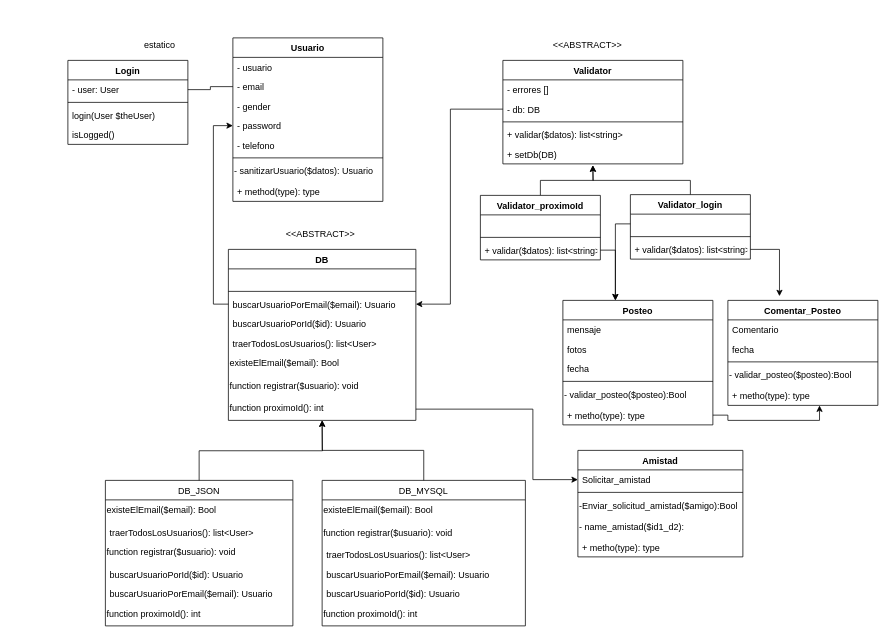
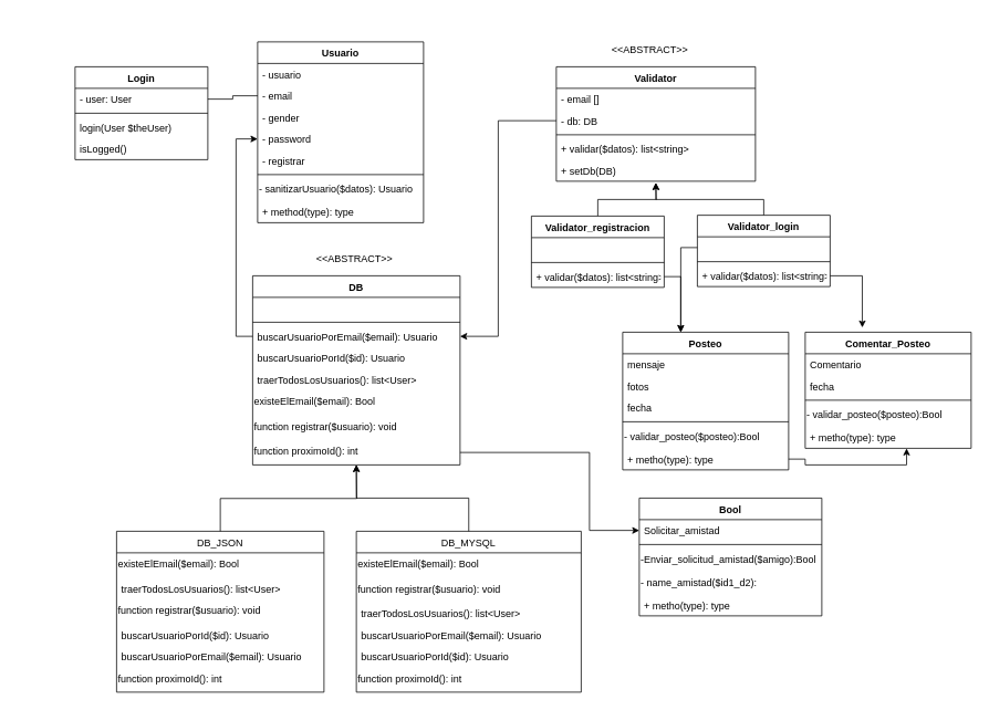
  <mxCell id="0" />
  <mxCell id="1" parent="0" />
  <mxCell id="2" value="DB" style="swimlane;fontStyle=1;align=center;verticalAlign=top;childLayout=stackLayout;horizontal=1;startSize=26;horizontalStack=0;resizeParent=1;resizeParentMax=0;resizeLast=0;collapsible=1;marginBottom=0;" parent="1" vertex="1"><mxGeometry x="304" y="332" width="250" height="228" as="geometry" /></mxCell>
  <mxCell id="3" value="   " style="text;strokeColor=none;fillColor=none;align=left;verticalAlign=top;spacingLeft=4;spacingRight=4;overflow=hidden;rotatable=0;points=[[0,0.5],[1,0.5]];portConstraint=eastwest;" parent="2" vertex="1"><mxGeometry y="26" width="250" height="26" as="geometry" /></mxCell>
  <mxCell id="4" value="" style="line;strokeWidth=1;fillColor=none;align=left;verticalAlign=middle;spacingTop=-1;spacingLeft=3;spacingRight=3;rotatable=0;labelPosition=right;points=[];portConstraint=eastwest;" parent="2" vertex="1"><mxGeometry y="52" width="250" height="8" as="geometry" /></mxCell>
  <mxCell id="5" value="buscarUsuarioPorEmail($email): Usuario" style="text;strokeColor=none;fillColor=none;align=left;verticalAlign=top;spacingLeft=4;spacingRight=4;overflow=hidden;rotatable=0;points=[[0,0.5],[1,0.5]];portConstraint=eastwest;" parent="2" vertex="1"><mxGeometry y="60" width="250" height="26" as="geometry" /></mxCell>
  <mxCell id="6" value="buscarUsuarioPorId($id): Usuario" style="text;strokeColor=none;fillColor=none;align=left;verticalAlign=top;spacingLeft=4;spacingRight=4;overflow=hidden;rotatable=0;points=[[0,0.5],[1,0.5]];portConstraint=eastwest;" parent="2" vertex="1"><mxGeometry y="86" width="250" height="26" as="geometry" /></mxCell>
  <mxCell id="7" value="traerTodosLosUsuarios(): list&lt;User&gt;" style="text;strokeColor=none;fillColor=none;align=left;verticalAlign=top;spacingLeft=4;spacingRight=4;overflow=hidden;rotatable=0;points=[[0,0.5],[1,0.5]];portConstraint=eastwest;" parent="2" vertex="1"><mxGeometry y="112" width="250" height="26" as="geometry" /></mxCell>
  <mxCell id="8" value="existeElEmail($email): Bool" style="text;html=1;" parent="2" vertex="1"><mxGeometry y="138" width="250" height="30" as="geometry" /></mxCell>
  <mxCell id="9" value="function registrar($usuario): void" style="text;html=1;" parent="2" vertex="1"><mxGeometry y="168" width="250" height="30" as="geometry" /></mxCell>
  <mxCell id="10" value="function proximoId(): int" style="text;html=1;" parent="2" vertex="1"><mxGeometry y="198" width="250" height="30" as="geometry" /></mxCell>
  <mxCell id="11" value="&amp;lt;&amp;lt;ABSTRACT&amp;gt;&amp;gt;" style="text;html=1;resizable=0;points=[];autosize=1;align=left;verticalAlign=top;spacingTop=-4;" parent="1" vertex="1"><mxGeometry x="379" y="302" width="110" height="20" as="geometry" /></mxCell>
  <mxCell id="12" value="Login" style="swimlane;fontStyle=1;align=center;verticalAlign=top;childLayout=stackLayout;horizontal=1;startSize=26;horizontalStack=0;resizeParent=1;resizeParentMax=0;resizeLast=0;collapsible=1;marginBottom=0;" parent="1" vertex="1"><mxGeometry x="90" y="80" width="160" height="112" as="geometry" /></mxCell>
  <mxCell id="13" value="- user: User" style="text;strokeColor=none;fillColor=none;align=left;verticalAlign=top;spacingLeft=4;spacingRight=4;overflow=hidden;rotatable=0;points=[[0,0.5],[1,0.5]];portConstraint=eastwest;" parent="12" vertex="1"><mxGeometry y="26" width="160" height="26" as="geometry" /></mxCell>
  <mxCell id="14" value="" style="line;strokeWidth=1;fillColor=none;align=left;verticalAlign=middle;spacingTop=-1;spacingLeft=3;spacingRight=3;rotatable=0;labelPosition=right;points=[];portConstraint=eastwest;" parent="12" vertex="1"><mxGeometry y="52" width="160" height="8" as="geometry" /></mxCell>
  <mxCell id="15" value="login(User $theUser)" style="text;strokeColor=none;fillColor=none;align=left;verticalAlign=top;spacingLeft=4;spacingRight=4;overflow=hidden;rotatable=0;points=[[0,0.5],[1,0.5]];portConstraint=eastwest;" parent="12" vertex="1"><mxGeometry y="60" width="160" height="26" as="geometry" /></mxCell>
  <mxCell id="16" value="isLogged()" style="text;strokeColor=none;fillColor=none;align=left;verticalAlign=top;spacingLeft=4;spacingRight=4;overflow=hidden;rotatable=0;points=[[0,0.5],[1,0.5]];portConstraint=eastwest;" parent="12" vertex="1"><mxGeometry y="86" width="160" height="26" as="geometry" /></mxCell>
  <mxCell id="17" style="edgeStyle=orthogonalEdgeStyle;rounded=0;orthogonalLoop=1;jettySize=auto;html=1;exitX=0.5;exitY=0;exitDx=0;exitDy=0;" parent="1" source="18" edge="1"><mxGeometry relative="1" as="geometry"><mxPoint x="429" y="560" as="targetPoint" /></mxGeometry></mxCell>
  <mxCell id="18" value="DB_JSON" style="swimlane;fontStyle=0;childLayout=stackLayout;horizontal=1;startSize=26;fillColor=none;horizontalStack=0;resizeParent=1;resizeParentMax=0;resizeLast=0;collapsible=1;marginBottom=0;" parent="1" vertex="1"><mxGeometry x="140" y="640" width="250" height="194" as="geometry" /></mxCell>
  <mxCell id="19" value="existeElEmail($email): Bool" style="text;html=1;" parent="18" vertex="1"><mxGeometry y="26" width="250" height="30" as="geometry" /></mxCell>
  <mxCell id="20" value="traerTodosLosUsuarios(): list&lt;User&gt;" style="text;strokeColor=none;fillColor=none;align=left;verticalAlign=top;spacingLeft=4;spacingRight=4;overflow=hidden;rotatable=0;points=[[0,0.5],[1,0.5]];portConstraint=eastwest;" parent="18" vertex="1"><mxGeometry y="56" width="250" height="26" as="geometry" /></mxCell>
  <mxCell id="21" value="function registrar($usuario): void" style="text;html=1;" parent="18" vertex="1"><mxGeometry y="82" width="250" height="30" as="geometry" /></mxCell>
  <mxCell id="22" value="buscarUsuarioPorId($id): Usuario" style="text;strokeColor=none;fillColor=none;align=left;verticalAlign=top;spacingLeft=4;spacingRight=4;overflow=hidden;rotatable=0;points=[[0,0.5],[1,0.5]];portConstraint=eastwest;" parent="18" vertex="1"><mxGeometry y="112" width="250" height="26" as="geometry" /></mxCell>
  <mxCell id="23" value="buscarUsuarioPorEmail($email): Usuario" style="text;strokeColor=none;fillColor=none;align=left;verticalAlign=top;spacingLeft=4;spacingRight=4;overflow=hidden;rotatable=0;points=[[0,0.5],[1,0.5]];portConstraint=eastwest;" parent="18" vertex="1"><mxGeometry y="138" width="250" height="26" as="geometry" /></mxCell>
  <mxCell id="24" value="function proximoId(): int" style="text;html=1;" parent="18" vertex="1"><mxGeometry y="164" width="250" height="30" as="geometry" /></mxCell>
  <mxCell id="25" style="edgeStyle=orthogonalEdgeStyle;rounded=0;orthogonalLoop=1;jettySize=auto;html=1;exitX=0.5;exitY=0;exitDx=0;exitDy=0;" parent="1" source="26" edge="1"><mxGeometry relative="1" as="geometry"><mxPoint x="429" y="560" as="targetPoint" /><Array as="points"><mxPoint x="565" y="600" /><mxPoint x="429" y="600" /></Array></mxGeometry></mxCell>
  <mxCell id="26" value="DB_MYSQL" style="swimlane;fontStyle=0;childLayout=stackLayout;horizontal=1;startSize=26;fillColor=none;horizontalStack=0;resizeParent=1;resizeParentMax=0;resizeLast=0;collapsible=1;marginBottom=0;" parent="1" vertex="1"><mxGeometry x="429" y="640" width="271" height="194" as="geometry" /></mxCell>
  <mxCell id="27" value="existeElEmail($email): Bool" style="text;html=1;" parent="26" vertex="1"><mxGeometry y="26" width="271" height="30" as="geometry" /></mxCell>
  <mxCell id="28" value="function registrar($usuario): void" style="text;html=1;" parent="26" vertex="1"><mxGeometry y="56" width="271" height="30" as="geometry" /></mxCell>
  <mxCell id="29" value="traerTodosLosUsuarios(): list&lt;User&gt;" style="text;strokeColor=none;fillColor=none;align=left;verticalAlign=top;spacingLeft=4;spacingRight=4;overflow=hidden;rotatable=0;points=[[0,0.5],[1,0.5]];portConstraint=eastwest;" parent="26" vertex="1"><mxGeometry y="86" width="271" height="26" as="geometry" /></mxCell>
  <mxCell id="30" value="buscarUsuarioPorEmail($email): Usuario" style="text;strokeColor=none;fillColor=none;align=left;verticalAlign=top;spacingLeft=4;spacingRight=4;overflow=hidden;rotatable=0;points=[[0,0.5],[1,0.5]];portConstraint=eastwest;" parent="26" vertex="1"><mxGeometry y="112" width="271" height="26" as="geometry" /></mxCell>
  <mxCell id="31" value="buscarUsuarioPorId($id): Usuario" style="text;strokeColor=none;fillColor=none;align=left;verticalAlign=top;spacingLeft=4;spacingRight=4;overflow=hidden;rotatable=0;points=[[0,0.5],[1,0.5]];portConstraint=eastwest;" parent="26" vertex="1"><mxGeometry y="138" width="271" height="26" as="geometry" /></mxCell>
  <mxCell id="32" value="function proximoId(): int" style="text;html=1;" parent="26" vertex="1"><mxGeometry y="164" width="271" height="30" as="geometry" /></mxCell>
  <mxCell id="33" value="&amp;nbsp;" style="text;html=1;" parent="1" vertex="1"><mxGeometry x="20" y="20" width="240" height="30" as="geometry" /></mxCell>
  <mxCell id="34" value="Usuario" style="swimlane;fontStyle=1;align=center;verticalAlign=top;childLayout=stackLayout;horizontal=1;startSize=26;horizontalStack=0;resizeParent=1;resizeParentMax=0;resizeLast=0;collapsible=1;marginBottom=0;" parent="1" vertex="1"><mxGeometry x="310" y="50" width="200" height="218" as="geometry"><mxRectangle x="360" y="-520" width="70" height="26" as="alternateBounds" /></mxGeometry></mxCell>
  <mxCell id="35" value="- usuario" style="text;strokeColor=none;fillColor=none;align=left;verticalAlign=top;spacingLeft=4;spacingRight=4;overflow=hidden;rotatable=0;points=[[0,0.5],[1,0.5]];portConstraint=eastwest;" parent="34" vertex="1"><mxGeometry y="26" width="200" height="26" as="geometry" /></mxCell>
  <mxCell id="36" value="- email" style="text;strokeColor=none;fillColor=none;align=left;verticalAlign=top;spacingLeft=4;spacingRight=4;overflow=hidden;rotatable=0;points=[[0,0.5],[1,0.5]];portConstraint=eastwest;" parent="34" vertex="1"><mxGeometry y="52" width="200" height="26" as="geometry" /></mxCell>
  <mxCell id="37" value="- gender" style="text;strokeColor=none;fillColor=none;align=left;verticalAlign=top;spacingLeft=4;spacingRight=4;overflow=hidden;rotatable=0;points=[[0,0.5],[1,0.5]];portConstraint=eastwest;" parent="34" vertex="1"><mxGeometry y="78" width="200" height="26" as="geometry" /></mxCell>
  <mxCell id="38" value="- password" style="text;strokeColor=none;fillColor=none;align=left;verticalAlign=top;spacingLeft=4;spacingRight=4;overflow=hidden;rotatable=0;points=[[0,0.5],[1,0.5]];portConstraint=eastwest;" parent="34" vertex="1"><mxGeometry y="104" width="200" height="26" as="geometry" /></mxCell>
- <mxCell id="39" value="- telefono" style="text;strokeColor=none;fillColor=none;align=left;verticalAlign=top;spacingLeft=4;spacingRight=4;overflow=hidden;rotatable=0;points=[[0,0.5],[1,0.5]];portConstraint=eastwest;" parent="34" vertex="1"><mxGeometry y="130" width="200" height="26" as="geometry" /></mxCell>
+ <mxCell id="39" value="- registrar" style="text;strokeColor=none;fillColor=none;align=left;verticalAlign=top;spacingLeft=4;spacingRight=4;overflow=hidden;rotatable=0;points=[[0,0.5],[1,0.5]];portConstraint=eastwest;" parent="34" vertex="1"><mxGeometry y="130" width="200" height="26" as="geometry" /></mxCell>
  <mxCell id="40" value="" style="line;strokeWidth=1;fillColor=none;align=left;verticalAlign=middle;spacingTop=-1;spacingLeft=3;spacingRight=3;rotatable=0;labelPosition=right;points=[];portConstraint=eastwest;" parent="34" vertex="1"><mxGeometry y="156" width="200" height="8" as="geometry" /></mxCell>
  <mxCell id="41" value="- sanitizarUsuario($datos): Usuario" style="text;html=1;" parent="34" vertex="1"><mxGeometry y="164" width="200" height="28" as="geometry" /></mxCell>
  <mxCell id="42" value="+ method(type): type" style="text;strokeColor=none;fillColor=none;align=left;verticalAlign=top;spacingLeft=4;spacingRight=4;overflow=hidden;rotatable=0;points=[[0,0.5],[1,0.5]];portConstraint=eastwest;" parent="34" vertex="1"><mxGeometry y="192" width="200" height="26" as="geometry" /></mxCell>
  <mxCell id="43" value="Validator" style="swimlane;fontStyle=1;align=center;verticalAlign=top;childLayout=stackLayout;horizontal=1;startSize=26;horizontalStack=0;resizeParent=1;resizeParentMax=0;resizeLast=0;collapsible=1;marginBottom=0;" parent="1" vertex="1"><mxGeometry x="670" y="80" width="240" height="138" as="geometry"><mxRectangle x="720" y="-490" width="80" height="26" as="alternateBounds" /></mxGeometry></mxCell>
- <mxCell id="44" value="- errores []" style="text;strokeColor=none;fillColor=none;align=left;verticalAlign=top;spacingLeft=4;spacingRight=4;overflow=hidden;rotatable=0;points=[[0,0.5],[1,0.5]];portConstraint=eastwest;" parent="43" vertex="1"><mxGeometry y="26" width="240" height="26" as="geometry" /></mxCell>
+ <mxCell id="44" value="- email []" style="text;strokeColor=none;fillColor=none;align=left;verticalAlign=top;spacingLeft=4;spacingRight=4;overflow=hidden;rotatable=0;points=[[0,0.5],[1,0.5]];portConstraint=eastwest;" parent="43" vertex="1"><mxGeometry y="26" width="240" height="26" as="geometry" /></mxCell>
  <mxCell id="45" value="- db: DB" style="text;strokeColor=none;fillColor=none;align=left;verticalAlign=top;spacingLeft=4;spacingRight=4;overflow=hidden;rotatable=0;points=[[0,0.5],[1,0.5]];portConstraint=eastwest;" parent="43" vertex="1"><mxGeometry y="52" width="240" height="26" as="geometry" /></mxCell>
  <mxCell id="46" value="" style="line;strokeWidth=1;fillColor=none;align=left;verticalAlign=middle;spacingTop=-1;spacingLeft=3;spacingRight=3;rotatable=0;labelPosition=right;points=[];portConstraint=eastwest;" parent="43" vertex="1"><mxGeometry y="78" width="240" height="8" as="geometry" /></mxCell>
  <mxCell id="47" value="+ validar($datos): list&lt;string&gt;" style="text;strokeColor=none;fillColor=none;align=left;verticalAlign=top;spacingLeft=4;spacingRight=4;overflow=hidden;rotatable=0;points=[[0,0.5],[1,0.5]];portConstraint=eastwest;" parent="43" vertex="1"><mxGeometry y="86" width="240" height="26" as="geometry" /></mxCell>
  <mxCell id="48" value="+ setDb(DB)" style="text;strokeColor=none;fillColor=none;align=left;verticalAlign=top;spacingLeft=4;spacingRight=4;overflow=hidden;rotatable=0;points=[[0,0.5],[1,0.5]];portConstraint=eastwest;" parent="43" vertex="1"><mxGeometry y="112" width="240" height="26" as="geometry" /></mxCell>
  <mxCell id="49" style="edgeStyle=orthogonalEdgeStyle;rounded=0;orthogonalLoop=1;jettySize=auto;html=1;exitX=0.5;exitY=0;exitDx=0;exitDy=0;" parent="1" source="50" edge="1"><mxGeometry relative="1" as="geometry"><mxPoint x="790" y="220" as="targetPoint" /></mxGeometry></mxCell>
- <mxCell id="50" value="Validator_proximoId" style="swimlane;fontStyle=1;align=center;verticalAlign=top;childLayout=stackLayout;horizontal=1;startSize=26;horizontalStack=0;resizeParent=1;resizeParentMax=0;resizeLast=0;collapsible=1;marginBottom=0;" parent="1" vertex="1"><mxGeometry x="640" y="260" width="160" height="86" as="geometry" /></mxCell>
+ <mxCell id="50" value="Validator_registracion" style="swimlane;fontStyle=1;align=center;verticalAlign=top;childLayout=stackLayout;horizontal=1;startSize=26;horizontalStack=0;resizeParent=1;resizeParentMax=0;resizeLast=0;collapsible=1;marginBottom=0;" parent="1" vertex="1"><mxGeometry x="640" y="260" width="160" height="86" as="geometry" /></mxCell>
  <mxCell id="51" value="   " style="text;strokeColor=none;fillColor=none;align=left;verticalAlign=top;spacingLeft=4;spacingRight=4;overflow=hidden;rotatable=0;points=[[0,0.5],[1,0.5]];portConstraint=eastwest;" parent="50" vertex="1"><mxGeometry y="26" width="160" height="26" as="geometry" /></mxCell>
  <mxCell id="52" value="" style="line;strokeWidth=1;fillColor=none;align=left;verticalAlign=middle;spacingTop=-1;spacingLeft=3;spacingRight=3;rotatable=0;labelPosition=right;points=[];portConstraint=eastwest;" parent="50" vertex="1"><mxGeometry y="52" width="160" height="8" as="geometry" /></mxCell>
  <mxCell id="53" value="+ validar($datos): list&lt;string&gt;" style="text;strokeColor=none;fillColor=none;align=left;verticalAlign=top;spacingLeft=4;spacingRight=4;overflow=hidden;rotatable=0;points=[[0,0.5],[1,0.5]];portConstraint=eastwest;" parent="50" vertex="1"><mxGeometry y="60" width="160" height="26" as="geometry" /></mxCell>
  <mxCell id="54" style="edgeStyle=orthogonalEdgeStyle;rounded=0;orthogonalLoop=1;jettySize=auto;html=1;exitX=0.5;exitY=0;exitDx=0;exitDy=0;" parent="1" source="55" edge="1"><mxGeometry relative="1" as="geometry"><mxPoint x="790" y="220" as="targetPoint" /><Array as="points"><mxPoint x="920" y="240" /><mxPoint x="790" y="240" /></Array></mxGeometry></mxCell>
  <mxCell id="55" value="Validator_login" style="swimlane;fontStyle=1;align=center;verticalAlign=top;childLayout=stackLayout;horizontal=1;startSize=26;horizontalStack=0;resizeParent=1;resizeParentMax=0;resizeLast=0;collapsible=1;marginBottom=0;" parent="1" vertex="1"><mxGeometry x="840" y="259" width="160" height="86" as="geometry" /></mxCell>
  <mxCell id="56" value="   " style="text;strokeColor=none;fillColor=none;align=left;verticalAlign=top;spacingLeft=4;spacingRight=4;overflow=hidden;rotatable=0;points=[[0,0.5],[1,0.5]];portConstraint=eastwest;" parent="55" vertex="1"><mxGeometry y="26" width="160" height="26" as="geometry" /></mxCell>
  <mxCell id="57" value="" style="line;strokeWidth=1;fillColor=none;align=left;verticalAlign=middle;spacingTop=-1;spacingLeft=3;spacingRight=3;rotatable=0;labelPosition=right;points=[];portConstraint=eastwest;" parent="55" vertex="1"><mxGeometry y="52" width="160" height="8" as="geometry" /></mxCell>
  <mxCell id="58" value="+ validar($datos): list&lt;string&gt;" style="text;strokeColor=none;fillColor=none;align=left;verticalAlign=top;spacingLeft=4;spacingRight=4;overflow=hidden;rotatable=0;points=[[0,0.5],[1,0.5]];portConstraint=eastwest;" parent="55" vertex="1"><mxGeometry y="60" width="160" height="26" as="geometry" /></mxCell>
  <mxCell id="59" value="&amp;lt;&amp;lt;ABSTRACT&amp;gt;&amp;gt;" style="text;html=1;resizable=0;points=[];autosize=1;align=left;verticalAlign=top;spacingTop=-4;" parent="1" vertex="1"><mxGeometry x="735" y="50" width="110" height="20" as="geometry" /></mxCell>
  <mxCell id="60" style="edgeStyle=orthogonalEdgeStyle;rounded=0;orthogonalLoop=1;jettySize=auto;html=1;entryX=0;entryY=0.5;entryDx=0;entryDy=0;" parent="1" source="5" target="38" edge="1"><mxGeometry relative="1" as="geometry" /></mxCell>
- <mxCell id="61" value="estatico" style="text;html=1;resizable=0;points=[];autosize=1;align=left;verticalAlign=top;spacingTop=-4;" parent="1" vertex="1"><mxGeometry x="190" y="50" width="60" height="20" as="geometry" /></mxCell>
  <mxCell id="62" style="edgeStyle=orthogonalEdgeStyle;rounded=0;orthogonalLoop=1;jettySize=auto;html=1;exitX=1;exitY=0.5;exitDx=0;exitDy=0;entryX=0;entryY=0.5;entryDx=0;entryDy=0;endArrow=none;" parent="1" source="13" target="36" edge="1"><mxGeometry relative="1" as="geometry" /></mxCell>
  <mxCell id="63" style="edgeStyle=orthogonalEdgeStyle;rounded=0;orthogonalLoop=1;jettySize=auto;html=1;exitX=0;exitY=0.5;exitDx=0;exitDy=0;" parent="1" source="45" target="5" edge="1"><mxGeometry relative="1" as="geometry"><Array as="points"><mxPoint x="600" y="145" /><mxPoint x="600" y="405" /></Array></mxGeometry></mxCell>
  <mxCell id="64" value="Posteo" style="swimlane;fontStyle=1;align=center;verticalAlign=top;childLayout=stackLayout;horizontal=1;startSize=26;horizontalStack=0;resizeParent=1;resizeParentMax=0;resizeLast=0;collapsible=1;marginBottom=0;" vertex="1" parent="1"><mxGeometry x="750" y="400" width="200" height="166" as="geometry"><mxRectangle x="360" y="-520" width="70" height="26" as="alternateBounds" /></mxGeometry></mxCell>
  <mxCell id="65" value="mensaje" style="text;strokeColor=none;fillColor=none;align=left;verticalAlign=top;spacingLeft=4;spacingRight=4;overflow=hidden;rotatable=0;points=[[0,0.5],[1,0.5]];portConstraint=eastwest;" vertex="1" parent="64"><mxGeometry y="26" width="200" height="26" as="geometry" /></mxCell>
  <mxCell id="66" value="fotos" style="text;strokeColor=none;fillColor=none;align=left;verticalAlign=top;spacingLeft=4;spacingRight=4;overflow=hidden;rotatable=0;points=[[0,0.5],[1,0.5]];portConstraint=eastwest;" vertex="1" parent="64"><mxGeometry y="52" width="200" height="26" as="geometry" /></mxCell>
  <mxCell id="67" value="fecha" style="text;strokeColor=none;fillColor=none;align=left;verticalAlign=top;spacingLeft=4;spacingRight=4;overflow=hidden;rotatable=0;points=[[0,0.5],[1,0.5]];portConstraint=eastwest;" vertex="1" parent="64"><mxGeometry y="78" width="200" height="26" as="geometry" /></mxCell>
  <mxCell id="68" value="" style="line;strokeWidth=1;fillColor=none;align=left;verticalAlign=middle;spacingTop=-1;spacingLeft=3;spacingRight=3;rotatable=0;labelPosition=right;points=[];portConstraint=eastwest;" vertex="1" parent="64"><mxGeometry y="104" width="200" height="8" as="geometry" /></mxCell>
  <mxCell id="69" value="- validar_posteo($posteo):Bool" style="text;html=1;" vertex="1" parent="64"><mxGeometry y="112" width="200" height="28" as="geometry" /></mxCell>
  <mxCell id="70" value="+ metho(type): type" style="text;strokeColor=none;fillColor=none;align=left;verticalAlign=top;spacingLeft=4;spacingRight=4;overflow=hidden;rotatable=0;points=[[0,0.5],[1,0.5]];portConstraint=eastwest;" vertex="1" parent="64"><mxGeometry y="140" width="200" height="26" as="geometry" /></mxCell>
  <mxCell id="71" style="edgeStyle=orthogonalEdgeStyle;rounded=0;orthogonalLoop=1;jettySize=auto;html=1;entryX=0.35;entryY=0;entryDx=0;entryDy=0;entryPerimeter=0;" edge="1" parent="1" source="53" target="64"><mxGeometry relative="1" as="geometry" /></mxCell>
  <mxCell id="72" style="edgeStyle=orthogonalEdgeStyle;rounded=0;orthogonalLoop=1;jettySize=auto;html=1;" edge="1" parent="1" source="56"><mxGeometry relative="1" as="geometry"><mxPoint x="820" y="400" as="targetPoint" /></mxGeometry></mxCell>
  <mxCell id="73" value="Comentar_Posteo" style="swimlane;fontStyle=1;align=center;verticalAlign=top;childLayout=stackLayout;horizontal=1;startSize=26;horizontalStack=0;resizeParent=1;resizeParentMax=0;resizeLast=0;collapsible=1;marginBottom=0;" vertex="1" parent="1"><mxGeometry x="970" y="400" width="200" height="140" as="geometry"><mxRectangle x="360" y="-520" width="70" height="26" as="alternateBounds" /></mxGeometry></mxCell>
  <mxCell id="74" value="Comentario" style="text;strokeColor=none;fillColor=none;align=left;verticalAlign=top;spacingLeft=4;spacingRight=4;overflow=hidden;rotatable=0;points=[[0,0.5],[1,0.5]];portConstraint=eastwest;" vertex="1" parent="73"><mxGeometry y="26" width="200" height="26" as="geometry" /></mxCell>
  <mxCell id="75" value="fecha" style="text;strokeColor=none;fillColor=none;align=left;verticalAlign=top;spacingLeft=4;spacingRight=4;overflow=hidden;rotatable=0;points=[[0,0.5],[1,0.5]];portConstraint=eastwest;" vertex="1" parent="73"><mxGeometry y="52" width="200" height="26" as="geometry" /></mxCell>
  <mxCell id="76" value="" style="line;strokeWidth=1;fillColor=none;align=left;verticalAlign=middle;spacingTop=-1;spacingLeft=3;spacingRight=3;rotatable=0;labelPosition=right;points=[];portConstraint=eastwest;" vertex="1" parent="73"><mxGeometry y="78" width="200" height="8" as="geometry" /></mxCell>
  <mxCell id="77" value="- validar_posteo($posteo):Bool" style="text;html=1;" vertex="1" parent="73"><mxGeometry y="86" width="200" height="28" as="geometry" /></mxCell>
  <mxCell id="78" value="+ metho(type): type" style="text;strokeColor=none;fillColor=none;align=left;verticalAlign=top;spacingLeft=4;spacingRight=4;overflow=hidden;rotatable=0;points=[[0,0.5],[1,0.5]];portConstraint=eastwest;" vertex="1" parent="73"><mxGeometry y="114" width="200" height="26" as="geometry" /></mxCell>
  <mxCell id="79" style="edgeStyle=orthogonalEdgeStyle;rounded=0;orthogonalLoop=1;jettySize=auto;html=1;entryX=0.344;entryY=-0.04;entryDx=0;entryDy=0;entryPerimeter=0;" edge="1" parent="1" source="58" target="73"><mxGeometry relative="1" as="geometry" /></mxCell>
  <mxCell id="80" style="edgeStyle=orthogonalEdgeStyle;rounded=0;orthogonalLoop=1;jettySize=auto;html=1;entryX=0.611;entryY=1.006;entryDx=0;entryDy=0;entryPerimeter=0;" edge="1" parent="1" source="70" target="78"><mxGeometry relative="1" as="geometry" /></mxCell>
- <mxCell id="81" value="Amistad" style="swimlane;fontStyle=1;align=center;verticalAlign=top;childLayout=stackLayout;horizontal=1;startSize=26;horizontalStack=0;resizeParent=1;resizeParentMax=0;resizeLast=0;collapsible=1;marginBottom=0;" vertex="1" parent="1"><mxGeometry x="770" y="600" width="220" height="142" as="geometry"><mxRectangle x="360" y="-520" width="70" height="26" as="alternateBounds" /></mxGeometry></mxCell>
+ <mxCell id="81" value="Bool" style="swimlane;fontStyle=1;align=center;verticalAlign=top;childLayout=stackLayout;horizontal=1;startSize=26;horizontalStack=0;resizeParent=1;resizeParentMax=0;resizeLast=0;collapsible=1;marginBottom=0;" vertex="1" parent="1"><mxGeometry x="770" y="600" width="220" height="142" as="geometry"><mxRectangle x="360" y="-520" width="70" height="26" as="alternateBounds" /></mxGeometry></mxCell>
  <mxCell id="82" value="Solicitar_amistad&#10;" style="text;strokeColor=none;fillColor=none;align=left;verticalAlign=top;spacingLeft=4;spacingRight=4;overflow=hidden;rotatable=0;points=[[0,0.5],[1,0.5]];portConstraint=eastwest;" vertex="1" parent="81"><mxGeometry y="26" width="220" height="26" as="geometry" /></mxCell>
  <mxCell id="83" value="" style="line;strokeWidth=1;fillColor=none;align=left;verticalAlign=middle;spacingTop=-1;spacingLeft=3;spacingRight=3;rotatable=0;labelPosition=right;points=[];portConstraint=eastwest;" vertex="1" parent="81"><mxGeometry y="52" width="220" height="8" as="geometry" /></mxCell>
  <mxCell id="84" value="-Enviar_solicitud_amistad($amigo):Bool&lt;br&gt;" style="text;html=1;" vertex="1" parent="81"><mxGeometry y="60" width="220" height="28" as="geometry" /></mxCell>
  <mxCell id="85" value="- name_amistad($id1_d2):" style="text;html=1;" vertex="1" parent="81"><mxGeometry y="88" width="220" height="28" as="geometry" /></mxCell>
  <mxCell id="86" value="+ metho(type): type" style="text;strokeColor=none;fillColor=none;align=left;verticalAlign=top;spacingLeft=4;spacingRight=4;overflow=hidden;rotatable=0;points=[[0,0.5],[1,0.5]];portConstraint=eastwest;" vertex="1" parent="81"><mxGeometry y="116" width="220" height="26" as="geometry" /></mxCell>
  <mxCell id="87" style="edgeStyle=orthogonalEdgeStyle;rounded=0;orthogonalLoop=1;jettySize=auto;html=1;entryX=0;entryY=0.5;entryDx=0;entryDy=0;" edge="1" parent="1" source="10" target="82"><mxGeometry relative="1" as="geometry"><mxPoint x="720" y="640" as="targetPoint" /><Array as="points"><mxPoint x="710" y="545" /><mxPoint x="710" y="639" /></Array></mxGeometry></mxCell>
